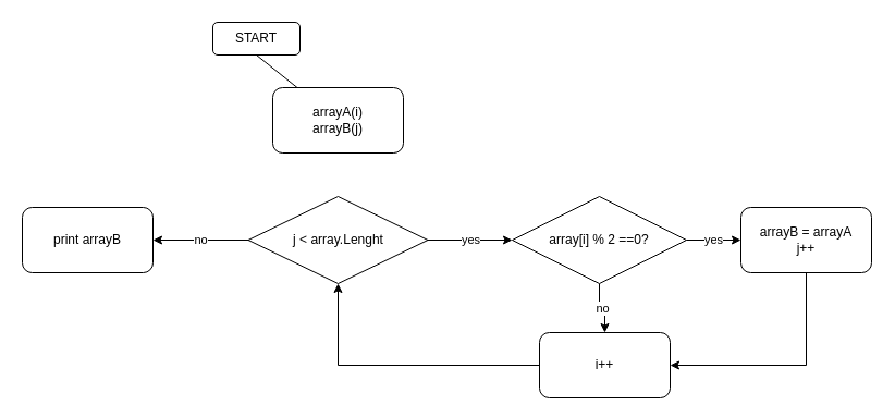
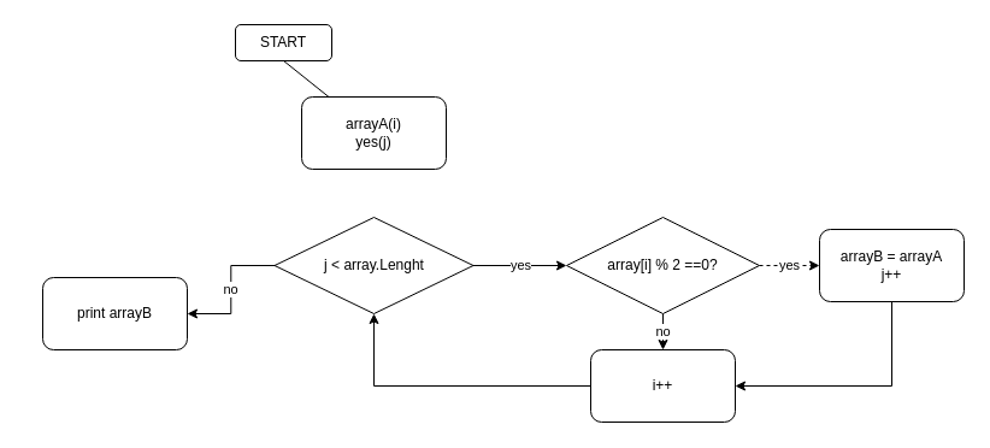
  <mxCell id="0" />
  <mxCell id="1" parent="0" />
  <mxCell id="2" value="START" style="rounded=1;whiteSpace=wrap;html=1;" vertex="1" parent="1"><mxGeometry x="195" y="20" width="80" height="30" as="geometry" /></mxCell>
- <mxCell id="3" value="arrayA(i)&lt;br&gt;arrayB(j)" style="rounded=1;whiteSpace=wrap;html=1;" vertex="1" parent="1"><mxGeometry x="250" y="80" width="120" height="60" as="geometry" /></mxCell>
+ <mxCell id="3" value="arrayA(i)&lt;br&gt;yes(j)" style="rounded=1;whiteSpace=wrap;html=1;" vertex="1" parent="1"><mxGeometry x="250" y="80" width="120" height="60" as="geometry" /></mxCell>
  <mxCell id="4" value="" style="endArrow=none;html=1;exitX=0.5;exitY=1;exitDx=0;exitDy=0;" edge="1" parent="1" source="2" target="3"><mxGeometry width="50" height="50" relative="1" as="geometry"><mxPoint x="310" y="50" as="sourcePoint" /><mxPoint x="310" y="151" as="targetPoint" /><Array as="points" /></mxGeometry></mxCell>
  <mxCell id="5" value="no" style="edgeStyle=orthogonalEdgeStyle;rounded=0;orthogonalLoop=1;jettySize=auto;html=1;entryX=1;entryY=0.5;entryDx=0;entryDy=0;" edge="1" parent="1" source="7" target="8"><mxGeometry relative="1" as="geometry" /></mxCell>
  <mxCell id="6" value="yes" style="edgeStyle=orthogonalEdgeStyle;rounded=0;orthogonalLoop=1;jettySize=auto;html=1;entryX=0;entryY=0.5;entryDx=0;entryDy=0;" edge="1" parent="1" source="7" target="11"><mxGeometry relative="1" as="geometry" /></mxCell>
  <mxCell id="7" value="j &amp;lt; array.Lenght" style="rhombus;whiteSpace=wrap;html=1;" vertex="1" parent="1"><mxGeometry x="227.5" y="180" width="165" height="80" as="geometry" /></mxCell>
- <mxCell id="8" value="print arrayB" style="rounded=1;whiteSpace=wrap;html=1;" vertex="1" parent="1"><mxGeometry x="20" y="190" width="120" height="60" as="geometry" /></mxCell>
- <mxCell id="9" value="yes" style="edgeStyle=orthogonalEdgeStyle;rounded=0;orthogonalLoop=1;jettySize=auto;html=1;exitX=1;exitY=0.5;exitDx=0;exitDy=0;entryX=0;entryY=0.5;entryDx=0;entryDy=0;" edge="1" parent="1" source="11" target="13"><mxGeometry relative="1" as="geometry" /></mxCell>
+ <mxCell id="8" value="print arrayB" style="rounded=1;whiteSpace=wrap;html=1;" vertex="1" parent="1"><mxGeometry x="35" y="230" width="120" height="60" as="geometry" /></mxCell>
+ <mxCell id="9" value="yes" style="edgeStyle=orthogonalEdgeStyle;rounded=0;orthogonalLoop=1;jettySize=auto;html=1;exitX=1;exitY=0.5;exitDx=0;exitDy=0;entryX=0;entryY=0.5;entryDx=0;entryDy=0;dashed=1;" edge="1" parent="1" source="11" target="13"><mxGeometry relative="1" as="geometry" /></mxCell>
  <mxCell id="10" value="no" style="edgeStyle=orthogonalEdgeStyle;rounded=0;orthogonalLoop=1;jettySize=auto;html=1;exitX=0.5;exitY=1;exitDx=0;exitDy=0;" edge="1" parent="1" source="11" target="15"><mxGeometry relative="1" as="geometry"><mxPoint x="550" y="320" as="targetPoint" /></mxGeometry></mxCell>
  <mxCell id="11" value="array[i] % 2 ==0?" style="rhombus;whiteSpace=wrap;html=1;" vertex="1" parent="1"><mxGeometry x="470" y="180" width="160" height="80" as="geometry" /></mxCell>
  <mxCell id="12" style="edgeStyle=orthogonalEdgeStyle;rounded=0;orthogonalLoop=1;jettySize=auto;html=1;exitX=0.5;exitY=1;exitDx=0;exitDy=0;entryX=1;entryY=0.5;entryDx=0;entryDy=0;" edge="1" parent="1" source="13" target="15"><mxGeometry relative="1" as="geometry" /></mxCell>
  <mxCell id="13" value="arrayB = arrayA&lt;br&gt;j++" style="rounded=1;whiteSpace=wrap;html=1;" vertex="1" parent="1"><mxGeometry x="680" y="190" width="120" height="60" as="geometry" /></mxCell>
  <mxCell id="14" style="edgeStyle=orthogonalEdgeStyle;rounded=0;orthogonalLoop=1;jettySize=auto;html=1;exitX=0;exitY=0.5;exitDx=0;exitDy=0;entryX=0.5;entryY=1;entryDx=0;entryDy=0;" edge="1" parent="1" source="15" target="7"><mxGeometry relative="1" as="geometry" /></mxCell>
- <mxCell id="15" value="i++" style="rounded=1;whiteSpace=wrap;html=1;" vertex="1" parent="1"><mxGeometry x="495" y="305" width="120" height="60" as="geometry" /></mxCell>
+ <mxCell id="15" value="i++" style="rounded=1;whiteSpace=wrap;html=1;" vertex="1" parent="1"><mxGeometry x="490" y="290" width="120" height="60" as="geometry" /></mxCell>
